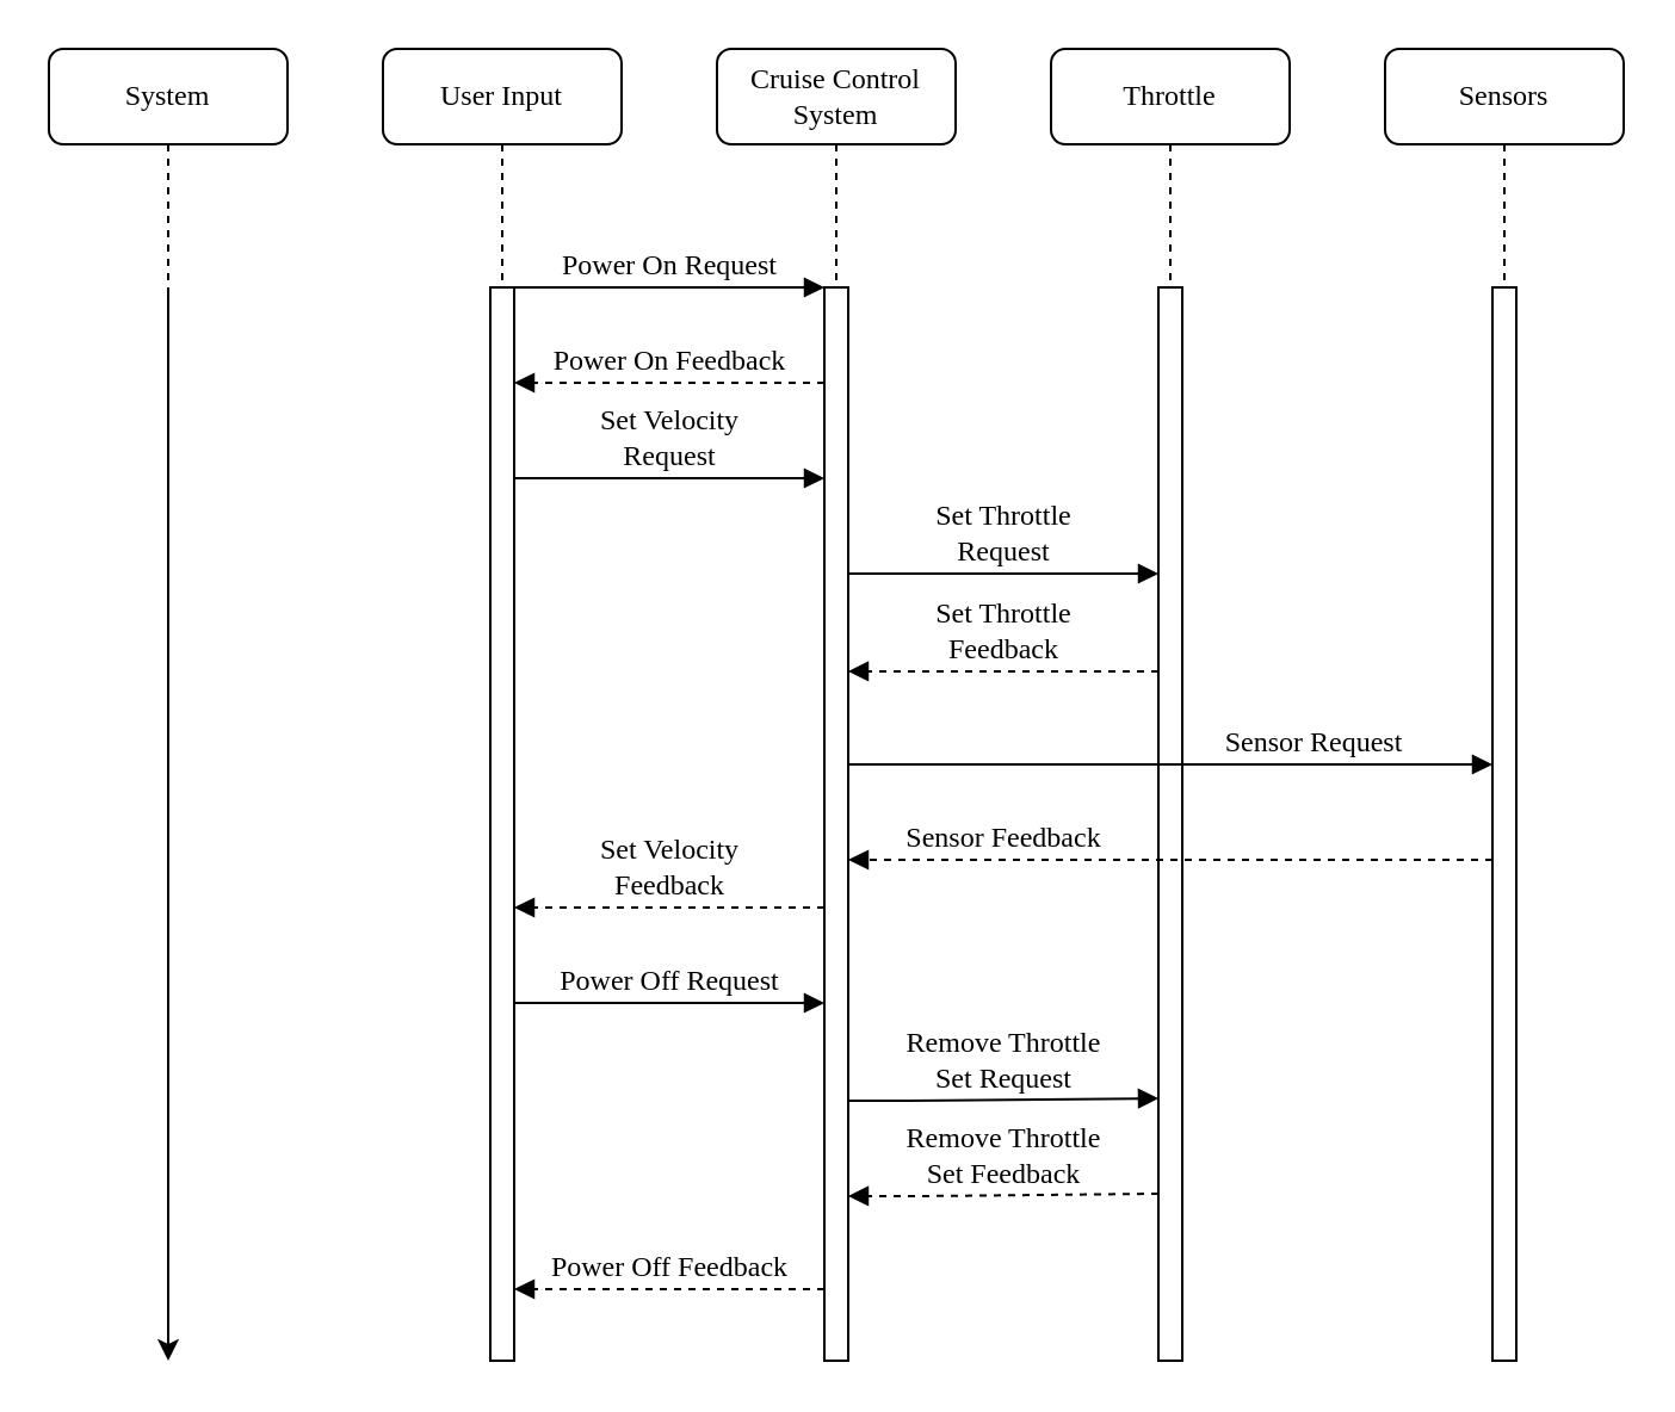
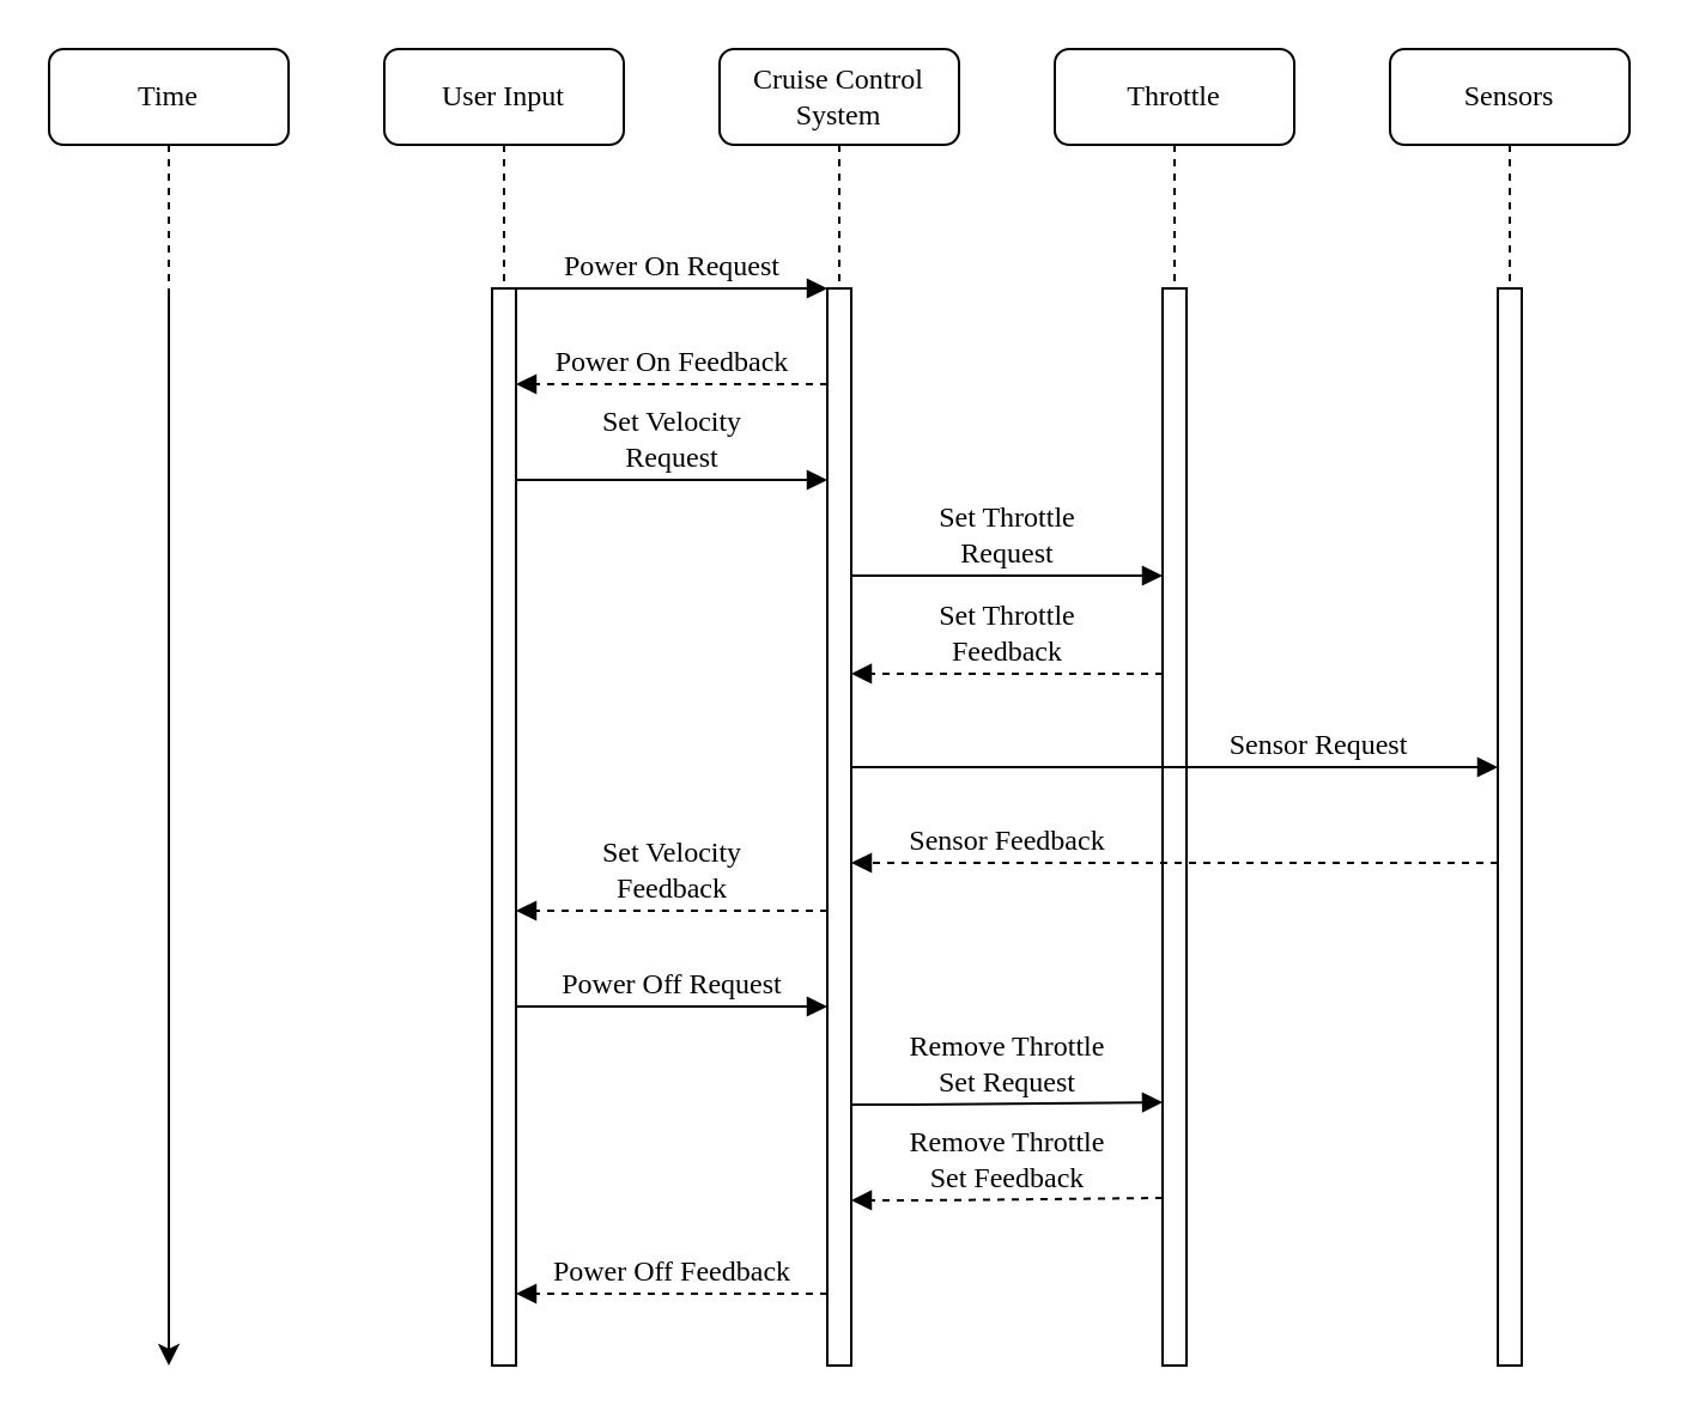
  <mxCell id="0" />
  <mxCell id="1" parent="0" />
  <mxCell id="2" value="Cruise Control&lt;br&gt;System" style="shape=umlLifeline;perimeter=lifelinePerimeter;whiteSpace=wrap;html=1;container=1;collapsible=0;recursiveResize=0;outlineConnect=0;rounded=1;shadow=0;comic=0;labelBackgroundColor=none;strokeWidth=1;fontFamily=Verdana;fontSize=12;align=center;" parent="1" vertex="1"><mxGeometry x="300" y="20" width="100" height="550" as="geometry" /></mxCell>
  <mxCell id="3" value="" style="html=1;points=[];perimeter=orthogonalPerimeter;rounded=0;shadow=0;comic=0;labelBackgroundColor=none;strokeWidth=1;fontFamily=Verdana;fontSize=12;align=center;" parent="2" vertex="1"><mxGeometry x="45" y="100" width="10" height="450" as="geometry" /></mxCell>
  <mxCell id="4" value="Throttle" style="shape=umlLifeline;perimeter=lifelinePerimeter;whiteSpace=wrap;html=1;container=1;collapsible=0;recursiveResize=0;outlineConnect=0;rounded=1;shadow=0;comic=0;labelBackgroundColor=none;strokeWidth=1;fontFamily=Verdana;fontSize=12;align=center;" parent="1" vertex="1"><mxGeometry x="440" y="20" width="100" height="550" as="geometry" /></mxCell>
  <mxCell id="5" value="" style="html=1;points=[];perimeter=orthogonalPerimeter;rounded=0;shadow=0;comic=0;labelBackgroundColor=none;strokeWidth=1;fontFamily=Verdana;fontSize=12;align=center;" parent="4" vertex="1"><mxGeometry x="45" y="100" width="10" height="450" as="geometry" /></mxCell>
  <mxCell id="6" value="Sensors" style="shape=umlLifeline;perimeter=lifelinePerimeter;whiteSpace=wrap;html=1;container=1;collapsible=0;recursiveResize=0;outlineConnect=0;rounded=1;shadow=0;comic=0;labelBackgroundColor=none;strokeWidth=1;fontFamily=Verdana;fontSize=12;align=center;" parent="1" vertex="1"><mxGeometry x="580" y="20" width="100" height="550" as="geometry" /></mxCell>
  <mxCell id="7" value="" style="html=1;points=[];perimeter=orthogonalPerimeter;rounded=0;shadow=0;comic=0;labelBackgroundColor=none;strokeWidth=1;fontFamily=Verdana;fontSize=12;align=center;" parent="6" vertex="1"><mxGeometry x="45" y="100" width="10" height="450" as="geometry" /></mxCell>
  <mxCell id="8" value="User Input" style="shape=umlLifeline;perimeter=lifelinePerimeter;whiteSpace=wrap;html=1;container=1;collapsible=0;recursiveResize=0;outlineConnect=0;rounded=1;shadow=0;comic=0;labelBackgroundColor=none;strokeWidth=1;fontFamily=Verdana;fontSize=12;align=center;fillColor=#ffffff;" parent="1" vertex="1"><mxGeometry x="160" y="20" width="100" height="550" as="geometry" /></mxCell>
  <mxCell id="9" value="" style="html=1;points=[];perimeter=orthogonalPerimeter;rounded=0;shadow=0;comic=0;labelBackgroundColor=none;strokeWidth=1;fontFamily=Verdana;fontSize=12;align=center;" parent="8" vertex="1"><mxGeometry x="45" y="100" width="10" height="450" as="geometry" /></mxCell>
  <mxCell id="10" value="Set Throttle&lt;br&gt;Request" style="html=1;verticalAlign=bottom;endArrow=block;labelBackgroundColor=none;fontFamily=Verdana;fontSize=12;" parent="1" source="3" target="5" edge="1"><mxGeometry relative="1" as="geometry"><mxPoint x="570" y="360" as="sourcePoint" /><mxPoint x="620" y="380" as="targetPoint" /><Array as="points"><mxPoint x="390" y="240" /></Array></mxGeometry></mxCell>
  <mxCell id="11" value="Power On Request" style="html=1;verticalAlign=bottom;endArrow=block;entryX=0;entryY=0;labelBackgroundColor=none;fontFamily=Verdana;fontSize=12;edgeStyle=elbowEdgeStyle;elbow=vertical;" parent="1" source="9" target="3" edge="1"><mxGeometry relative="1" as="geometry"><mxPoint x="280" y="130" as="sourcePoint" /></mxGeometry></mxCell>
- <mxCell id="12" value="System" style="shape=umlLifeline;perimeter=lifelinePerimeter;whiteSpace=wrap;html=1;container=1;collapsible=0;recursiveResize=0;outlineConnect=0;rounded=1;shadow=0;comic=0;labelBackgroundColor=none;strokeWidth=1;fontFamily=Verdana;fontSize=12;align=center;fillColor=#ffffff;" vertex="1" parent="1"><mxGeometry x="20" y="20" width="100" height="550" as="geometry" /></mxCell>
+ <mxCell id="12" value="Time" style="shape=umlLifeline;perimeter=lifelinePerimeter;whiteSpace=wrap;html=1;container=1;collapsible=0;recursiveResize=0;outlineConnect=0;rounded=1;shadow=0;comic=0;labelBackgroundColor=none;strokeWidth=1;fontFamily=Verdana;fontSize=12;align=center;fillColor=#ffffff;" vertex="1" parent="1"><mxGeometry x="20" y="20" width="100" height="550" as="geometry" /></mxCell>
  <mxCell id="13" value="" style="endArrow=classic;html=1;" edge="1" parent="12"><mxGeometry width="50" height="50" relative="1" as="geometry"><mxPoint x="50" y="100" as="sourcePoint" /><mxPoint x="50" y="550" as="targetPoint" /></mxGeometry></mxCell>
  <mxCell id="14" value="Power On Feedback" style="html=1;verticalAlign=bottom;endArrow=block;labelBackgroundColor=none;fontFamily=Verdana;fontSize=12;edgeStyle=elbowEdgeStyle;elbow=vertical;dashed=1;" edge="1" parent="1" target="9"><mxGeometry relative="1" as="geometry"><mxPoint x="345" y="160" as="sourcePoint" /><mxPoint x="220" y="160" as="targetPoint" /><Array as="points"><mxPoint x="320" y="160" /></Array></mxGeometry></mxCell>
  <mxCell id="15" value="Set Velocity &lt;br&gt;Request" style="html=1;verticalAlign=bottom;endArrow=block;labelBackgroundColor=none;fontFamily=Verdana;fontSize=12;edgeStyle=elbowEdgeStyle;elbow=vertical;" edge="1" parent="1" source="9" target="3"><mxGeometry relative="1" as="geometry"><mxPoint x="220" y="200" as="sourcePoint" /><mxPoint x="340" y="200" as="targetPoint" /><Array as="points"><mxPoint x="310" y="200" /><mxPoint x="290" y="300" /></Array></mxGeometry></mxCell>
  <mxCell id="16" value="Set Throttle&lt;br&gt;Feedback" style="html=1;verticalAlign=bottom;endArrow=block;labelBackgroundColor=none;fontFamily=Verdana;fontSize=12;dashed=1;" edge="1" parent="1" source="5" target="3"><mxGeometry relative="1" as="geometry"><mxPoint x="491" y="280" as="sourcePoint" /><mxPoint x="360" y="280.96" as="targetPoint" /><Array as="points"><mxPoint x="395" y="280.96" /></Array></mxGeometry></mxCell>
  <mxCell id="17" value="Sensor Request" style="html=1;verticalAlign=bottom;endArrow=block;labelBackgroundColor=none;fontFamily=Verdana;fontSize=12;edgeStyle=elbowEdgeStyle;elbow=vertical;" edge="1" parent="1"><mxGeometry x="0.444" relative="1" as="geometry"><mxPoint x="355" y="320" as="sourcePoint" /><mxPoint x="625" y="320" as="targetPoint" /><mxPoint as="offset" /></mxGeometry></mxCell>
  <mxCell id="18" value="Sensor&amp;nbsp;Feedback" style="html=1;verticalAlign=bottom;endArrow=block;labelBackgroundColor=none;fontFamily=Verdana;fontSize=12;edgeStyle=elbowEdgeStyle;elbow=vertical;dashed=1;" edge="1" parent="1"><mxGeometry x="0.518" relative="1" as="geometry"><mxPoint x="625" y="360" as="sourcePoint" /><mxPoint x="355" y="360" as="targetPoint" /><mxPoint as="offset" /></mxGeometry></mxCell>
  <mxCell id="19" value="Set Velocity &lt;br&gt;Feedback" style="html=1;verticalAlign=bottom;endArrow=block;labelBackgroundColor=none;fontFamily=Verdana;fontSize=12;edgeStyle=elbowEdgeStyle;elbow=vertical;dashed=1;" edge="1" parent="1"><mxGeometry relative="1" as="geometry"><mxPoint x="345" y="380" as="sourcePoint" /><mxPoint x="215" y="380" as="targetPoint" /><Array as="points"><mxPoint x="280" y="380" /><mxPoint x="315" y="380" /></Array></mxGeometry></mxCell>
  <mxCell id="20" value="Power Off&amp;nbsp;Request" style="html=1;verticalAlign=bottom;endArrow=block;entryX=0;entryY=0;labelBackgroundColor=none;fontFamily=Verdana;fontSize=12;edgeStyle=elbowEdgeStyle;elbow=vertical;" edge="1" parent="1"><mxGeometry relative="1" as="geometry"><mxPoint x="215" y="420" as="sourcePoint" /><mxPoint x="345" y="420" as="targetPoint" /></mxGeometry></mxCell>
  <mxCell id="21" value="Remove Throttle&lt;br&gt;Set Request" style="html=1;verticalAlign=bottom;endArrow=block;labelBackgroundColor=none;fontFamily=Verdana;fontSize=12;entryX=0.1;entryY=0.248;entryDx=0;entryDy=0;entryPerimeter=0;" edge="1" parent="1"><mxGeometry relative="1" as="geometry"><mxPoint x="355" y="460.96" as="sourcePoint" /><mxPoint x="485" y="460" as="targetPoint" /><Array as="points"><mxPoint x="385" y="460.96" /></Array></mxGeometry></mxCell>
  <mxCell id="22" value="Remove Throttle&lt;br&gt;Set Feedback" style="html=1;verticalAlign=bottom;endArrow=block;labelBackgroundColor=none;fontFamily=Verdana;fontSize=12;entryX=0.1;entryY=0.248;entryDx=0;entryDy=0;entryPerimeter=0;dashed=1;" edge="1" parent="1"><mxGeometry relative="1" as="geometry"><mxPoint x="485" y="500" as="sourcePoint" /><mxPoint x="355" y="500.96" as="targetPoint" /><Array as="points"><mxPoint x="390" y="500.96" /></Array></mxGeometry></mxCell>
  <mxCell id="23" value="Power Off Feedback" style="html=1;verticalAlign=bottom;endArrow=block;entryX=0;entryY=0;labelBackgroundColor=none;fontFamily=Verdana;fontSize=12;edgeStyle=elbowEdgeStyle;elbow=vertical;dashed=1;" edge="1" parent="1"><mxGeometry relative="1" as="geometry"><mxPoint x="345" y="540" as="sourcePoint" /><mxPoint x="215" y="540" as="targetPoint" /></mxGeometry></mxCell>
